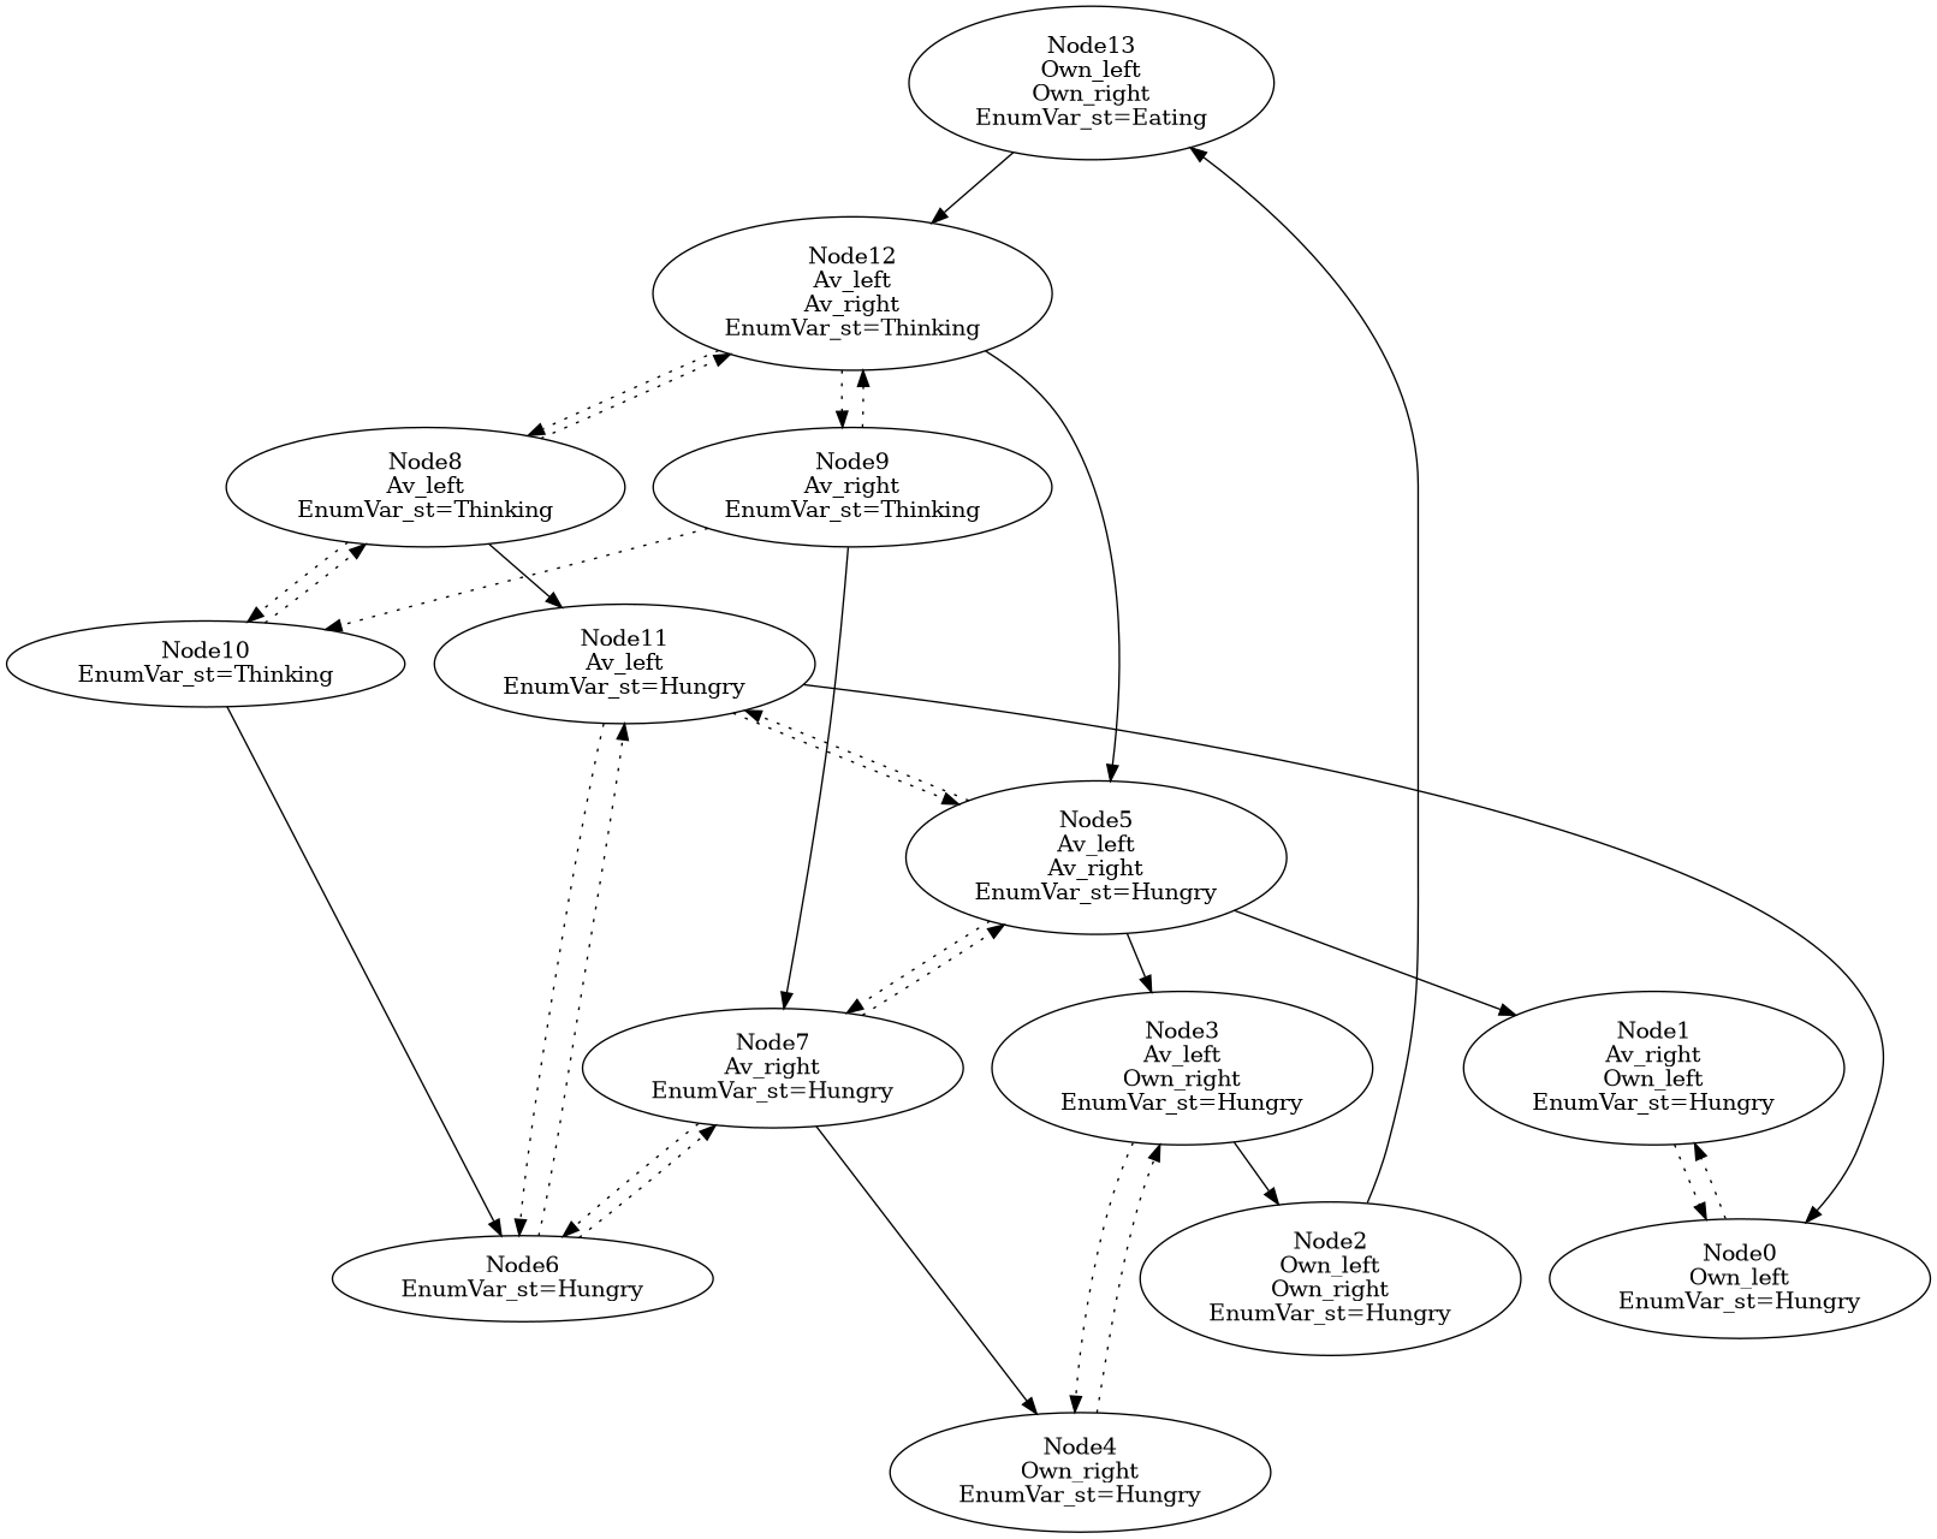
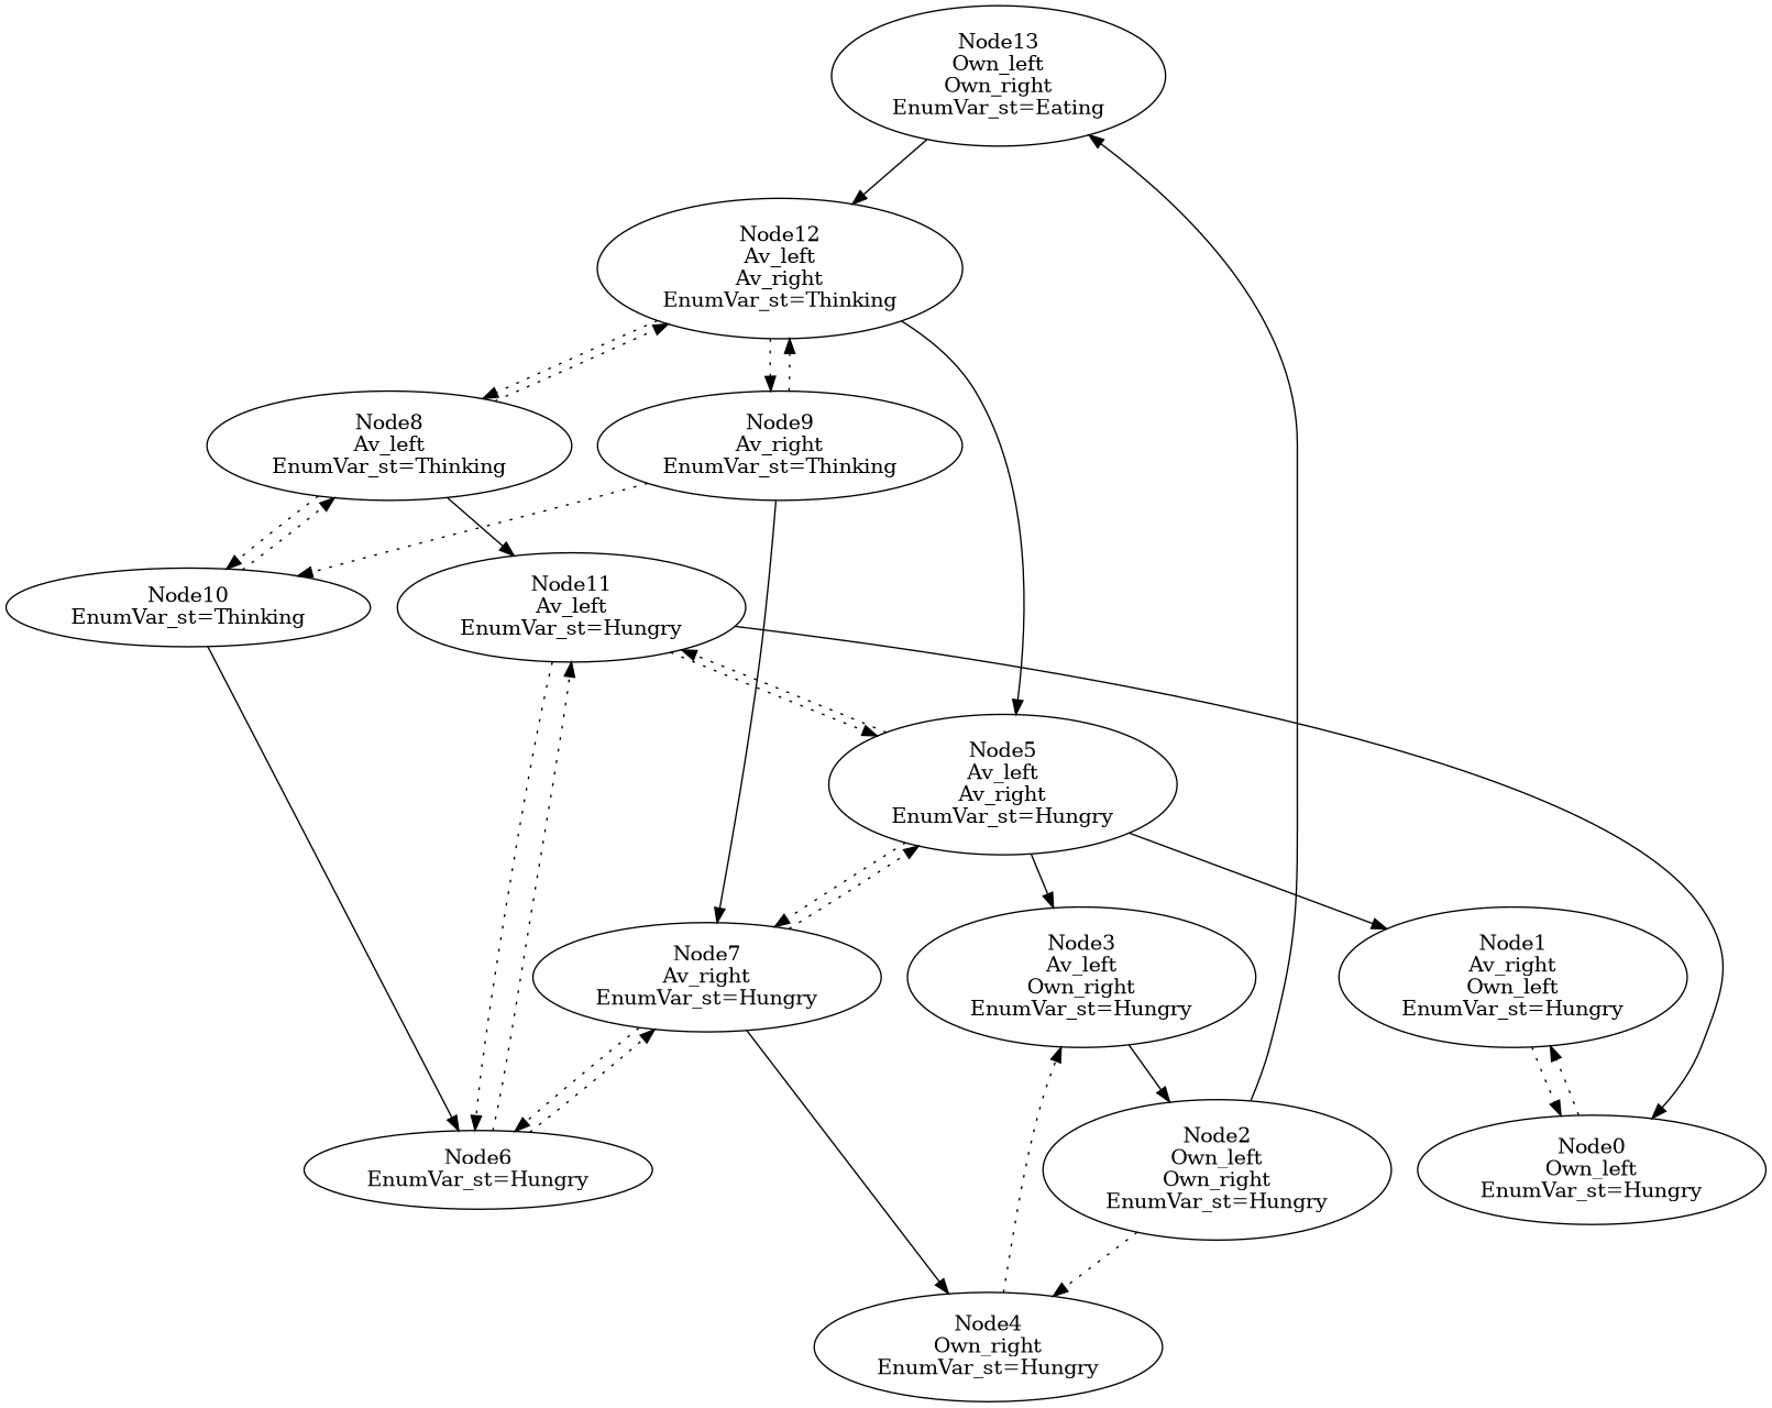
  digraph {
    edge [style=dotted]
    n1 [label="Node13\nOwn_left\nOwn_right\nEnumVar_st=Eating"]
    n2 [label="Node12\nAv_left\nAv_right\nEnumVar_st=Thinking"]
    n3 [label="Node8\nAv_left\nEnumVar_st=Thinking"]
    n4 [label="Node9\nAv_right\nEnumVar_st=Thinking"]
    n5 [label="Node5\nAv_left\nAv_right\nEnumVar_st=Hungry"]
    n6 [label="Node10\nEnumVar_st=Thinking"]
    n7 [label="Node11\nAv_left\nEnumVar_st=Hungry"]
    n8 [label="Node7\nAv_right\nEnumVar_st=Hungry"]
    n9 [label="Node1\nAv_right\nOwn_left\nEnumVar_st=Hungry"]
    n10 [label="Node3\nAv_left\nOwn_right\nEnumVar_st=Hungry"]
    n11 [label="Node6\nEnumVar_st=Hungry"]
    n12 [label="Node0\nOwn_left\nEnumVar_st=Hungry"]
    n13 [label="Node4\nOwn_right\nEnumVar_st=Hungry"]
    n14 [label="Node2\nOwn_left\nOwn_right\nEnumVar_st=Hungry"]
    n1 -> n2 [style=""]
    n2 -> n3
    n2 -> n4
    n2 -> n5 [style=""]
    n3 -> n2
    n3 -> n6
    n3 -> n7 [style=""]
    n4 -> n2
    n4 -> n6
    n4 -> n8 [style=""]
    n5 -> n7
    n5 -> n8
    n5 -> n9 [style=""]
    n5 -> n10 [style=""]
    n6 -> n3
    n6 -> n11 [style=""]
    n7 -> n5
    n7 -> n11
    n7 -> n12 [style=""]
    n8 -> n5
    n8 -> n11
    n8 -> n13 [style=""]
    n9 -> n12
-   n10 -> n13
+   n14 -> n13
    n10 -> n14 [style=""]
    n11 -> n7
    n11 -> n8
    n12 -> n9
    n13 -> n10
    n14 -> n1 [style=""]
  }
